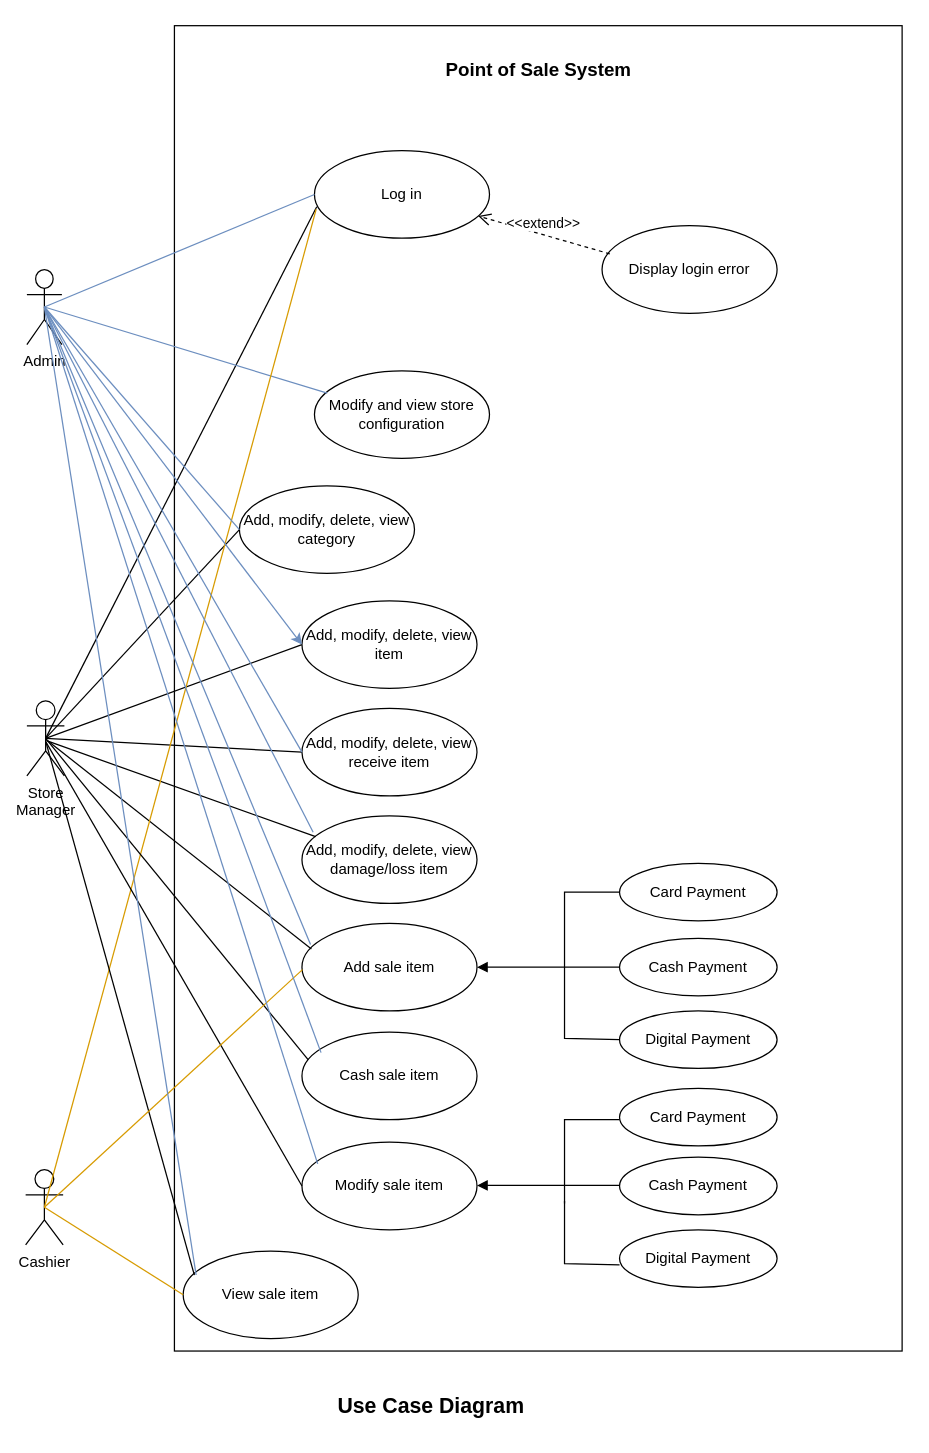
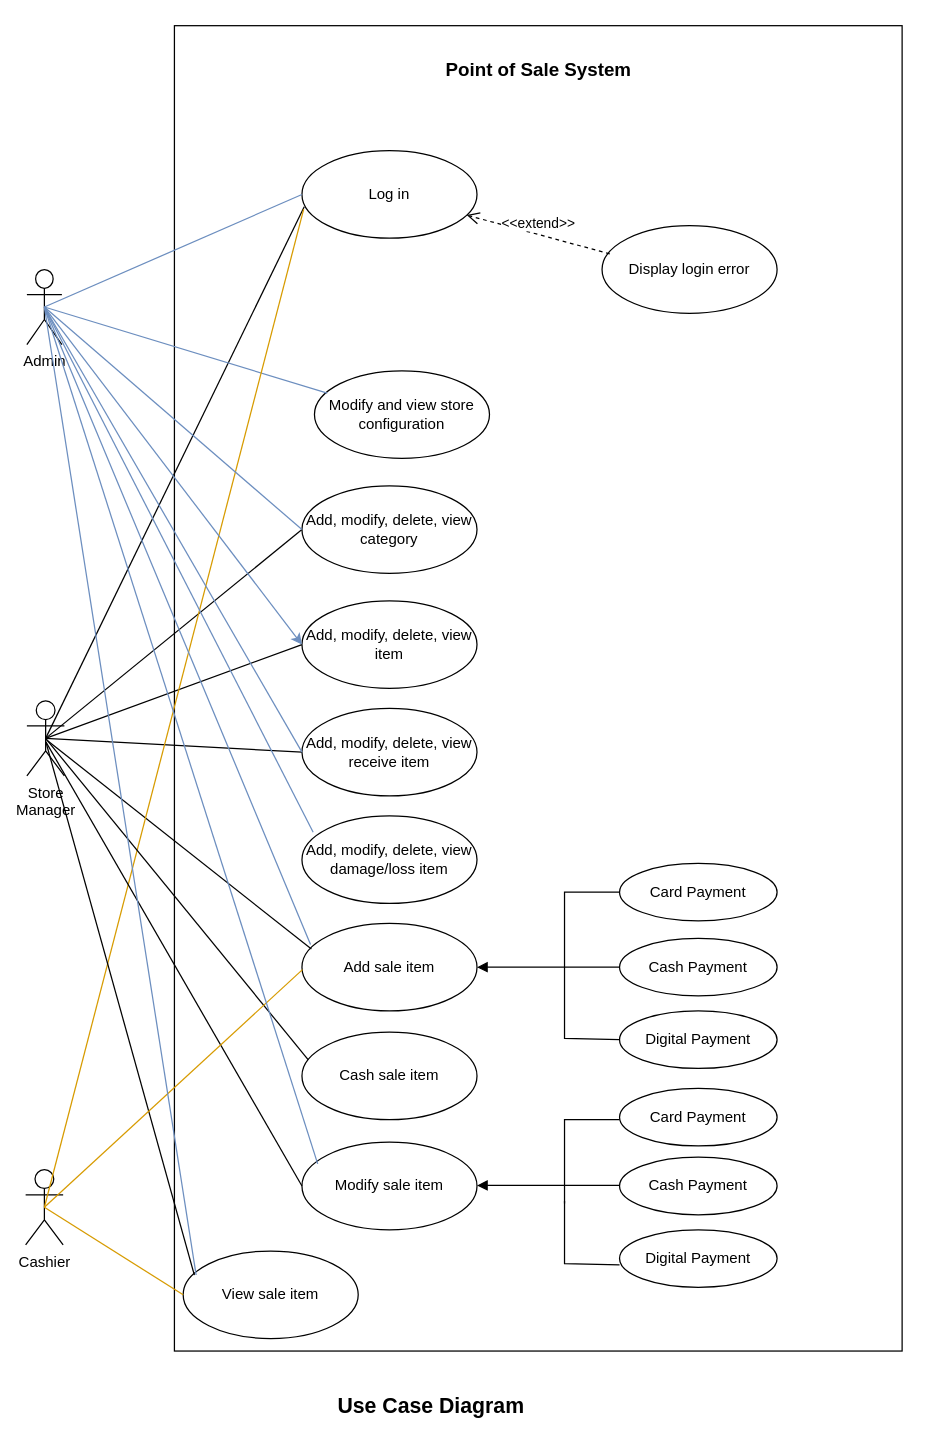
  <mxCell id="0" />
  <mxCell id="1" parent="0" />
  <mxCell id="2" value="" style="rounded=0;whiteSpace=wrap;html=1;glass=0;shadow=0;" parent="1" vertex="1"><mxGeometry x="139" y="20" width="582" height="1060" as="geometry" /></mxCell>
  <mxCell id="3" value="Admin" style="shape=umlActor;verticalLabelPosition=bottom;verticalAlign=top;html=1;" parent="1" vertex="1"><mxGeometry x="21" y="215" width="28" height="60" as="geometry" /></mxCell>
  <mxCell id="4" value="Store&lt;br&gt;Manager" style="shape=umlActor;verticalLabelPosition=bottom;verticalAlign=top;html=1;" parent="1" vertex="1"><mxGeometry x="21" y="560" width="30" height="60" as="geometry" /></mxCell>
  <mxCell id="5" value="&lt;b&gt;Point of Sale System&lt;/b&gt;" style="text;html=1;align=center;verticalAlign=middle;resizable=0;points=[];autosize=1;strokeColor=none;fillColor=none;fontSize=15;" parent="1" vertex="1"><mxGeometry x="345" y="40" width="170" height="30" as="geometry" /></mxCell>
- <mxCell id="6" value="Log in" style="ellipse;whiteSpace=wrap;html=1;" parent="1" vertex="1"><mxGeometry x="251" y="120" width="140" height="70" as="geometry" /></mxCell>
+ <mxCell id="6" value="Log in" style="ellipse;whiteSpace=wrap;html=1;" parent="1" vertex="1"><mxGeometry x="241" y="120" width="140" height="70" as="geometry" /></mxCell>
  <mxCell id="7" value="Display login error" style="ellipse;whiteSpace=wrap;html=1;" parent="1" vertex="1"><mxGeometry x="481" y="180" width="140" height="70" as="geometry" /></mxCell>
  <mxCell id="8" value="&amp;lt;&amp;lt;extend&amp;gt;&amp;gt;" style="html=1;verticalAlign=bottom;endArrow=open;dashed=1;endSize=8;curved=0;rounded=0;exitX=0.044;exitY=0.321;exitDx=0;exitDy=0;exitPerimeter=0;" parent="1" source="7" target="6" edge="1"><mxGeometry relative="1" as="geometry"><mxPoint x="368" y="140" as="sourcePoint" /><mxPoint x="328" y="170" as="targetPoint" /></mxGeometry></mxCell>
  <mxCell id="9" value="" style="endArrow=none;html=1;rounded=0;exitX=0.5;exitY=0.5;exitDx=0;exitDy=0;exitPerimeter=0;entryX=0;entryY=0.5;entryDx=0;entryDy=0;fillColor=#dae8fc;strokeColor=#6c8ebf;" parent="1" source="3" target="6" edge="1"><mxGeometry width="50" height="50" relative="1" as="geometry"><mxPoint x="128" y="127" as="sourcePoint" /><mxPoint x="178" y="77" as="targetPoint" /></mxGeometry></mxCell>
  <mxCell id="10" value="" style="endArrow=none;html=1;rounded=0;exitX=0.5;exitY=0.5;exitDx=0;exitDy=0;exitPerimeter=0;entryX=0.013;entryY=0.64;entryDx=0;entryDy=0;entryPerimeter=0;" parent="1" source="4" target="6" edge="1"><mxGeometry width="50" height="50" relative="1" as="geometry"><mxPoint x="74" y="122" as="sourcePoint" /><mxPoint x="198" y="170" as="targetPoint" /></mxGeometry></mxCell>
  <mxCell id="11" value="Modify and view store configuration" style="ellipse;whiteSpace=wrap;html=1;" parent="1" vertex="1"><mxGeometry x="251" y="296" width="140" height="70" as="geometry" /></mxCell>
  <mxCell id="12" value="" style="endArrow=none;html=1;rounded=0;exitX=0.5;exitY=0.5;exitDx=0;exitDy=0;exitPerimeter=0;entryX=0.073;entryY=0.255;entryDx=0;entryDy=0;entryPerimeter=0;fillColor=#dae8fc;strokeColor=#6c8ebf;" parent="1" source="3" target="11" edge="1"><mxGeometry width="50" height="50" relative="1" as="geometry"><mxPoint x="38" y="150" as="sourcePoint" /><mxPoint x="208" y="380" as="targetPoint" /></mxGeometry></mxCell>
- <mxCell id="13" value="Add, modify, delete, view category" style="ellipse;whiteSpace=wrap;html=1;" parent="1" vertex="1"><mxGeometry x="191" y="388" width="140" height="70" as="geometry" /></mxCell>
+ <mxCell id="13" value="Add, modify, delete, view category" style="ellipse;whiteSpace=wrap;html=1;" parent="1" vertex="1"><mxGeometry x="241" y="388" width="140" height="70" as="geometry" /></mxCell>
  <mxCell id="14" value="Add, modify, delete, view item" style="ellipse;whiteSpace=wrap;html=1;" parent="1" vertex="1"><mxGeometry x="241" y="480" width="140" height="70" as="geometry" /></mxCell>
  <mxCell id="15" value="Add, modify, delete, view receive item" style="ellipse;whiteSpace=wrap;html=1;" parent="1" vertex="1"><mxGeometry x="241" y="566" width="140" height="70" as="geometry" /></mxCell>
  <mxCell id="16" value="Add, modify, delete, view damage/loss item" style="ellipse;whiteSpace=wrap;html=1;" parent="1" vertex="1"><mxGeometry x="241" y="652" width="140" height="70" as="geometry" /></mxCell>
  <mxCell id="17" value="Add sale item" style="ellipse;whiteSpace=wrap;html=1;" parent="1" vertex="1"><mxGeometry x="241" y="738" width="140" height="70" as="geometry" /></mxCell>
  <mxCell id="18" value="" style="endArrow=none;html=1;rounded=0;exitX=0.5;exitY=0.5;exitDx=0;exitDy=0;exitPerimeter=0;entryX=0;entryY=0.5;entryDx=0;entryDy=0;" parent="1" source="4" target="13" edge="1"><mxGeometry width="50" height="50" relative="1" as="geometry"><mxPoint x="50" y="316" as="sourcePoint" /><mxPoint x="210" y="175" as="targetPoint" /></mxGeometry></mxCell>
  <mxCell id="19" value="" style="endArrow=none;html=1;rounded=0;entryX=0;entryY=0.5;entryDx=0;entryDy=0;exitX=0.5;exitY=0.5;exitDx=0;exitDy=0;exitPerimeter=0;" parent="1" source="4" target="14" edge="1"><mxGeometry width="50" height="50" relative="1" as="geometry"><mxPoint x="38" y="310" as="sourcePoint" /><mxPoint x="242" y="431" as="targetPoint" /></mxGeometry></mxCell>
  <mxCell id="20" value="" style="endArrow=none;html=1;rounded=0;exitX=0.5;exitY=0.5;exitDx=0;exitDy=0;exitPerimeter=0;entryX=0;entryY=0.5;entryDx=0;entryDy=0;" parent="1" source="4" target="15" edge="1"><mxGeometry width="50" height="50" relative="1" as="geometry"><mxPoint x="60" y="326" as="sourcePoint" /><mxPoint x="252" y="441" as="targetPoint" /></mxGeometry></mxCell>
- <mxCell id="21" value="" style="endArrow=none;html=1;rounded=0;exitX=0.522;exitY=0.53;exitDx=0;exitDy=0;exitPerimeter=0;entryX=0.078;entryY=0.237;entryDx=0;entryDy=0;entryPerimeter=0;" parent="1" source="4" target="16" edge="1"><mxGeometry width="50" height="50" relative="1" as="geometry"><mxPoint x="70" y="336" as="sourcePoint" /><mxPoint x="208" y="690" as="targetPoint" /></mxGeometry></mxCell>
  <mxCell id="22" value="" style="endArrow=none;html=1;rounded=0;exitX=0.528;exitY=0.521;exitDx=0;exitDy=0;exitPerimeter=0;entryX=0.054;entryY=0.293;entryDx=0;entryDy=0;entryPerimeter=0;" parent="1" source="4" target="17" edge="1"><mxGeometry width="50" height="50" relative="1" as="geometry"><mxPoint x="68" y="300" as="sourcePoint" /><mxPoint x="128" y="680" as="targetPoint" /></mxGeometry></mxCell>
  <mxCell id="23" value="Cashier" style="shape=umlActor;verticalLabelPosition=bottom;verticalAlign=top;html=1;" parent="1" vertex="1"><mxGeometry x="20" y="935" width="30" height="60" as="geometry" /></mxCell>
  <mxCell id="24" value="" style="endArrow=none;html=1;rounded=0;entryX=0.01;entryY=0.668;entryDx=0;entryDy=0;entryPerimeter=0;fillColor=#ffe6cc;strokeColor=#d79b00;exitX=0.5;exitY=0.5;exitDx=0;exitDy=0;exitPerimeter=0;" parent="1" source="23" target="6" edge="1"><mxGeometry width="50" height="50" relative="1" as="geometry"><mxPoint x="41" y="970" as="sourcePoint" /><mxPoint x="210" y="175" as="targetPoint" /></mxGeometry></mxCell>
  <mxCell id="25" value="View sale item" style="ellipse;whiteSpace=wrap;html=1;" parent="1" vertex="1"><mxGeometry x="146" y="1000" width="140" height="70" as="geometry" /></mxCell>
  <mxCell id="26" value="" style="endArrow=none;html=1;rounded=0;entryX=0;entryY=0.5;entryDx=0;entryDy=0;fillColor=#ffe6cc;strokeColor=#d79b00;exitX=0.5;exitY=0.5;exitDx=0;exitDy=0;exitPerimeter=0;" parent="1" source="23" target="25" edge="1"><mxGeometry width="50" height="50" relative="1" as="geometry"><mxPoint x="41" y="970" as="sourcePoint" /><mxPoint x="220" y="185" as="targetPoint" /></mxGeometry></mxCell>
  <mxCell id="27" value="" style="endArrow=none;html=1;rounded=0;entryX=0;entryY=0.5;entryDx=0;entryDy=0;exitX=0.5;exitY=0.5;exitDx=0;exitDy=0;exitPerimeter=0;fillColor=#dae8fc;strokeColor=#6c8ebf;" parent="1" source="3" target="13" edge="1"><mxGeometry width="50" height="50" relative="1" as="geometry"><mxPoint x="41" y="160" as="sourcePoint" /><mxPoint x="461" y="470" as="targetPoint" /></mxGeometry></mxCell>
  <mxCell id="28" value="" style="endArrow=classic;html=1;rounded=0;entryX=0;entryY=0.5;entryDx=0;entryDy=0;exitX=0.5;exitY=0.5;exitDx=0;exitDy=0;exitPerimeter=0;fillColor=#dae8fc;strokeColor=#6c8ebf;" parent="1" source="3" target="14" edge="1"><mxGeometry width="50" height="50" relative="1" as="geometry"><mxPoint x="31" y="180" as="sourcePoint" /><mxPoint x="211" y="446" as="targetPoint" /></mxGeometry></mxCell>
  <mxCell id="29" value="" style="endArrow=none;html=1;rounded=0;exitX=0;exitY=0.5;exitDx=0;exitDy=0;entryX=0.5;entryY=0.5;entryDx=0;entryDy=0;entryPerimeter=0;fillColor=#dae8fc;strokeColor=#6c8ebf;" parent="1" source="15" target="3" edge="1"><mxGeometry width="50" height="50" relative="1" as="geometry"><mxPoint x="401" y="590" as="sourcePoint" /><mxPoint x="451" y="540" as="targetPoint" /></mxGeometry></mxCell>
  <mxCell id="30" value="" style="endArrow=none;html=1;rounded=0;entryX=0.064;entryY=0.186;entryDx=0;entryDy=0;entryPerimeter=0;fillColor=#dae8fc;strokeColor=#6c8ebf;exitX=0.5;exitY=0.5;exitDx=0;exitDy=0;exitPerimeter=0;" parent="1" source="3" target="16" edge="1"><mxGeometry width="50" height="50" relative="1" as="geometry"><mxPoint x="41" y="160" as="sourcePoint" /><mxPoint x="451" y="540" as="targetPoint" /></mxGeometry></mxCell>
  <mxCell id="31" value="" style="endArrow=none;html=1;rounded=0;exitX=0.049;exitY=0.24;exitDx=0;exitDy=0;exitPerimeter=0;entryX=0.5;entryY=0.5;entryDx=0;entryDy=0;entryPerimeter=0;fillColor=#dae8fc;strokeColor=#6c8ebf;" parent="1" source="17" target="3" edge="1"><mxGeometry width="50" height="50" relative="1" as="geometry"><mxPoint x="401" y="580" as="sourcePoint" /><mxPoint x="451" y="530" as="targetPoint" /></mxGeometry></mxCell>
  <mxCell id="32" value="Cash sale item" style="ellipse;whiteSpace=wrap;html=1;" parent="1" vertex="1"><mxGeometry x="241" y="825" width="140" height="70" as="geometry" /></mxCell>
  <mxCell id="33" value="Modify sale item" style="ellipse;whiteSpace=wrap;html=1;" parent="1" vertex="1"><mxGeometry x="241" y="913" width="140" height="70" as="geometry" /></mxCell>
  <mxCell id="34" value="Card Payment" style="ellipse;whiteSpace=wrap;html=1;" parent="1" vertex="1"><mxGeometry x="495" y="690" width="126" height="46" as="geometry" /></mxCell>
  <mxCell id="35" value="Cash Payment" style="ellipse;whiteSpace=wrap;html=1;" parent="1" vertex="1"><mxGeometry x="495" y="750" width="126" height="46" as="geometry" /></mxCell>
  <mxCell id="36" value="Digital Payment" style="ellipse;whiteSpace=wrap;html=1;" parent="1" vertex="1"><mxGeometry x="495" y="808" width="126" height="46" as="geometry" /></mxCell>
  <mxCell id="37" value="Card Payment" style="ellipse;whiteSpace=wrap;html=1;" parent="1" vertex="1"><mxGeometry x="495" y="870" width="126" height="46" as="geometry" /></mxCell>
  <mxCell id="38" value="Cash Payment" style="ellipse;whiteSpace=wrap;html=1;" parent="1" vertex="1"><mxGeometry x="495" y="925" width="126" height="46" as="geometry" /></mxCell>
  <mxCell id="39" value="Digital Payment" style="ellipse;whiteSpace=wrap;html=1;" parent="1" vertex="1"><mxGeometry x="495" y="983" width="126" height="46" as="geometry" /></mxCell>
  <mxCell id="40" value="" style="html=1;verticalAlign=bottom;endArrow=block;curved=0;rounded=0;exitX=0;exitY=0.5;exitDx=0;exitDy=0;entryX=1;entryY=0.5;entryDx=0;entryDy=0;" parent="1" source="35" target="17" edge="1"><mxGeometry width="80" relative="1" as="geometry"><mxPoint x="231" y="870" as="sourcePoint" /><mxPoint x="311" y="870" as="targetPoint" /></mxGeometry></mxCell>
  <mxCell id="41" value="" style="endArrow=none;html=1;rounded=0;entryX=0;entryY=0.5;entryDx=0;entryDy=0;" parent="1" target="34" edge="1"><mxGeometry width="50" height="50" relative="1" as="geometry"><mxPoint x="451" y="780" as="sourcePoint" /><mxPoint x="475" y="710" as="targetPoint" /><Array as="points"><mxPoint x="451" y="713" /></Array></mxGeometry></mxCell>
  <mxCell id="42" value="" style="endArrow=none;html=1;rounded=0;exitX=0;exitY=0.5;exitDx=0;exitDy=0;" parent="1" source="36" edge="1"><mxGeometry width="50" height="50" relative="1" as="geometry"><mxPoint x="398" y="846" as="sourcePoint" /><mxPoint x="451" y="780" as="targetPoint" /><Array as="points"><mxPoint x="451" y="830" /></Array></mxGeometry></mxCell>
  <mxCell id="43" value="" style="html=1;verticalAlign=bottom;endArrow=block;curved=0;rounded=0;exitX=0;exitY=0.5;exitDx=0;exitDy=0;entryX=1;entryY=0.5;entryDx=0;entryDy=0;" parent="1" edge="1"><mxGeometry width="80" relative="1" as="geometry"><mxPoint x="495" y="947.58" as="sourcePoint" /><mxPoint x="381" y="947.58" as="targetPoint" /></mxGeometry></mxCell>
  <mxCell id="44" value="" style="endArrow=none;html=1;rounded=0;exitX=0;exitY=0.5;exitDx=0;exitDy=0;" parent="1" edge="1"><mxGeometry width="50" height="50" relative="1" as="geometry"><mxPoint x="495" y="1011" as="sourcePoint" /><mxPoint x="451" y="960" as="targetPoint" /><Array as="points"><mxPoint x="451" y="1010" /></Array></mxGeometry></mxCell>
  <mxCell id="45" value="" style="endArrow=none;html=1;rounded=0;entryX=0;entryY=0.5;entryDx=0;entryDy=0;" parent="1" edge="1"><mxGeometry width="50" height="50" relative="1" as="geometry"><mxPoint x="451" y="962" as="sourcePoint" /><mxPoint x="495" y="895" as="targetPoint" /><Array as="points"><mxPoint x="451" y="895" /></Array></mxGeometry></mxCell>
  <mxCell id="46" value="" style="endArrow=none;html=1;rounded=0;exitX=0.5;exitY=0.5;exitDx=0;exitDy=0;exitPerimeter=0;entryX=0.035;entryY=0.313;entryDx=0;entryDy=0;entryPerimeter=0;" parent="1" source="4" target="32" edge="1"><mxGeometry width="50" height="50" relative="1" as="geometry"><mxPoint x="47" y="601" as="sourcePoint" /><mxPoint x="259" y="769" as="targetPoint" /></mxGeometry></mxCell>
  <mxCell id="47" value="" style="endArrow=none;html=1;rounded=0;entryX=0;entryY=0.5;entryDx=0;entryDy=0;exitX=0.511;exitY=0.55;exitDx=0;exitDy=0;exitPerimeter=0;" parent="1" source="4" target="33" edge="1"><mxGeometry width="50" height="50" relative="1" as="geometry"><mxPoint x="41" y="590" as="sourcePoint" /><mxPoint x="269" y="779" as="targetPoint" /></mxGeometry></mxCell>
  <mxCell id="48" value="" style="endArrow=none;html=1;rounded=0;exitX=0.504;exitY=0.544;exitDx=0;exitDy=0;exitPerimeter=0;entryX=0.064;entryY=0.276;entryDx=0;entryDy=0;entryPerimeter=0;" parent="1" source="4" target="25" edge="1"><mxGeometry width="50" height="50" relative="1" as="geometry"><mxPoint x="67" y="621" as="sourcePoint" /><mxPoint x="279" y="789" as="targetPoint" /></mxGeometry></mxCell>
  <mxCell id="49" value="" style="endArrow=none;html=1;rounded=0;entryX=0.003;entryY=0.528;entryDx=0;entryDy=0;fillColor=#ffe6cc;strokeColor=#d79b00;exitX=0.5;exitY=0.5;exitDx=0;exitDy=0;exitPerimeter=0;entryPerimeter=0;" parent="1" source="23" target="17" edge="1"><mxGeometry width="50" height="50" relative="1" as="geometry"><mxPoint x="45" y="975" as="sourcePoint" /><mxPoint x="251" y="1040" as="targetPoint" /></mxGeometry></mxCell>
- <mxCell id="50" value="" style="endArrow=none;html=1;rounded=0;exitX=0.109;exitY=0.233;exitDx=0;exitDy=0;entryX=0.5;entryY=0.5;entryDx=0;entryDy=0;entryPerimeter=0;fillColor=#dae8fc;strokeColor=#6c8ebf;exitPerimeter=0;" parent="1" source="32" target="3" edge="1"><mxGeometry width="50" height="50" relative="1" as="geometry"><mxPoint x="258" y="765" as="sourcePoint" /><mxPoint x="45" y="255" as="targetPoint" /></mxGeometry></mxCell>
  <mxCell id="51" value="" style="endArrow=none;html=1;rounded=0;exitX=0.09;exitY=0.247;exitDx=0;exitDy=0;exitPerimeter=0;entryX=0.5;entryY=0.5;entryDx=0;entryDy=0;entryPerimeter=0;fillColor=#dae8fc;strokeColor=#6c8ebf;" parent="1" source="33" target="3" edge="1"><mxGeometry width="50" height="50" relative="1" as="geometry"><mxPoint x="268" y="775" as="sourcePoint" /><mxPoint x="55" y="265" as="targetPoint" /></mxGeometry></mxCell>
  <mxCell id="52" value="" style="endArrow=none;html=1;rounded=0;exitX=0.074;exitY=0.274;exitDx=0;exitDy=0;exitPerimeter=0;entryX=0.5;entryY=0.5;entryDx=0;entryDy=0;entryPerimeter=0;fillColor=#dae8fc;strokeColor=#6c8ebf;" parent="1" source="25" target="3" edge="1"><mxGeometry width="50" height="50" relative="1" as="geometry"><mxPoint x="278" y="785" as="sourcePoint" /><mxPoint x="65" y="275" as="targetPoint" /></mxGeometry></mxCell>
  <mxCell id="53" value="&lt;b&gt;Use Case Diagram&lt;/b&gt;" style="text;html=1;align=center;verticalAlign=middle;resizable=0;points=[];autosize=1;strokeColor=none;fillColor=none;fontSize=17;" parent="1" vertex="1"><mxGeometry x="259" y="1110" width="170" height="30" as="geometry" /></mxCell>
